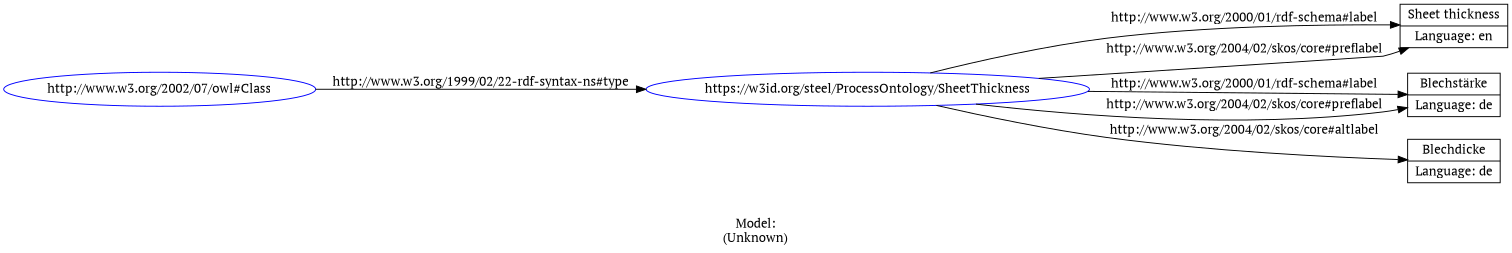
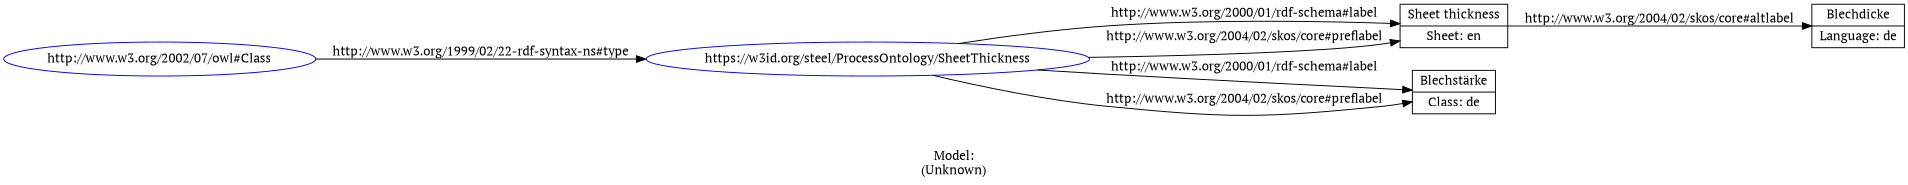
  digraph {
    fontname="PT Serif"
    label="\n\nModel:\n(Unknown)"
    rankdir=LR
    node [fontname="PT Serif" shape=record]
    edge [fontname="PT Serif"]
    n1 [color=blue label="https://w3id.org/steel/ProcessOntology/SheetThickness" shape=ellipse]
-   n2 [label="Sheet thickness|Language: en"]
-   n3 [label="Blechstärke|Language: de"]
+   n2 [label="Sheet thickness|Sheet: en"]
+   n3 [label="Blechstärke|Class: de"]
    n4 [label="Blechdicke|Language: de"]
    n5 [color=blue label="http://www.w3.org/2002/07/owl#Class" shape=ellipse]
    n1 -> n2 [label="http://www.w3.org/2000/01/rdf-schema#label"]
    n1 -> n2 [label="http://www.w3.org/2004/02/skos/core#preflabel"]
    n1 -> n3 [label="http://www.w3.org/2000/01/rdf-schema#label"]
    n1 -> n3 [label="http://www.w3.org/2004/02/skos/core#preflabel"]
-   n1 -> n4 [label="http://www.w3.org/2004/02/skos/core#altlabel"]
+   n2 -> n4 [label="http://www.w3.org/2004/02/skos/core#altlabel"]
    n5 -> n1 [label="http://www.w3.org/1999/02/22-rdf-syntax-ns#type"]
  }
